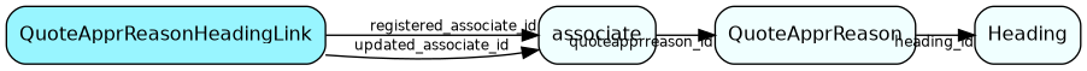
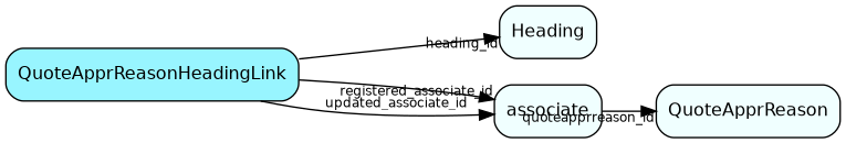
  digraph {
    rankdir=LR
    node [fillcolor=azure1 fontname=Helvetica fontsize=12 shape=box style="rounded, filled"]
    edge [fontname=Helvetica fontsize=9]
    QuoteApprReasonHeadingLink [fillcolor=cadetblue1]
    Heading
    associate
    QuoteApprReason
-   QuoteApprReason -> Heading [headlabel=heading_id]
+   QuoteApprReasonHeadingLink -> Heading [headlabel=heading_id]
    QuoteApprReasonHeadingLink -> associate [headlabel=registered_associate_id]
    QuoteApprReasonHeadingLink -> associate [label=updated_associate_id]
    associate -> QuoteApprReason [headlabel=quoteapprreason_id]
  }
